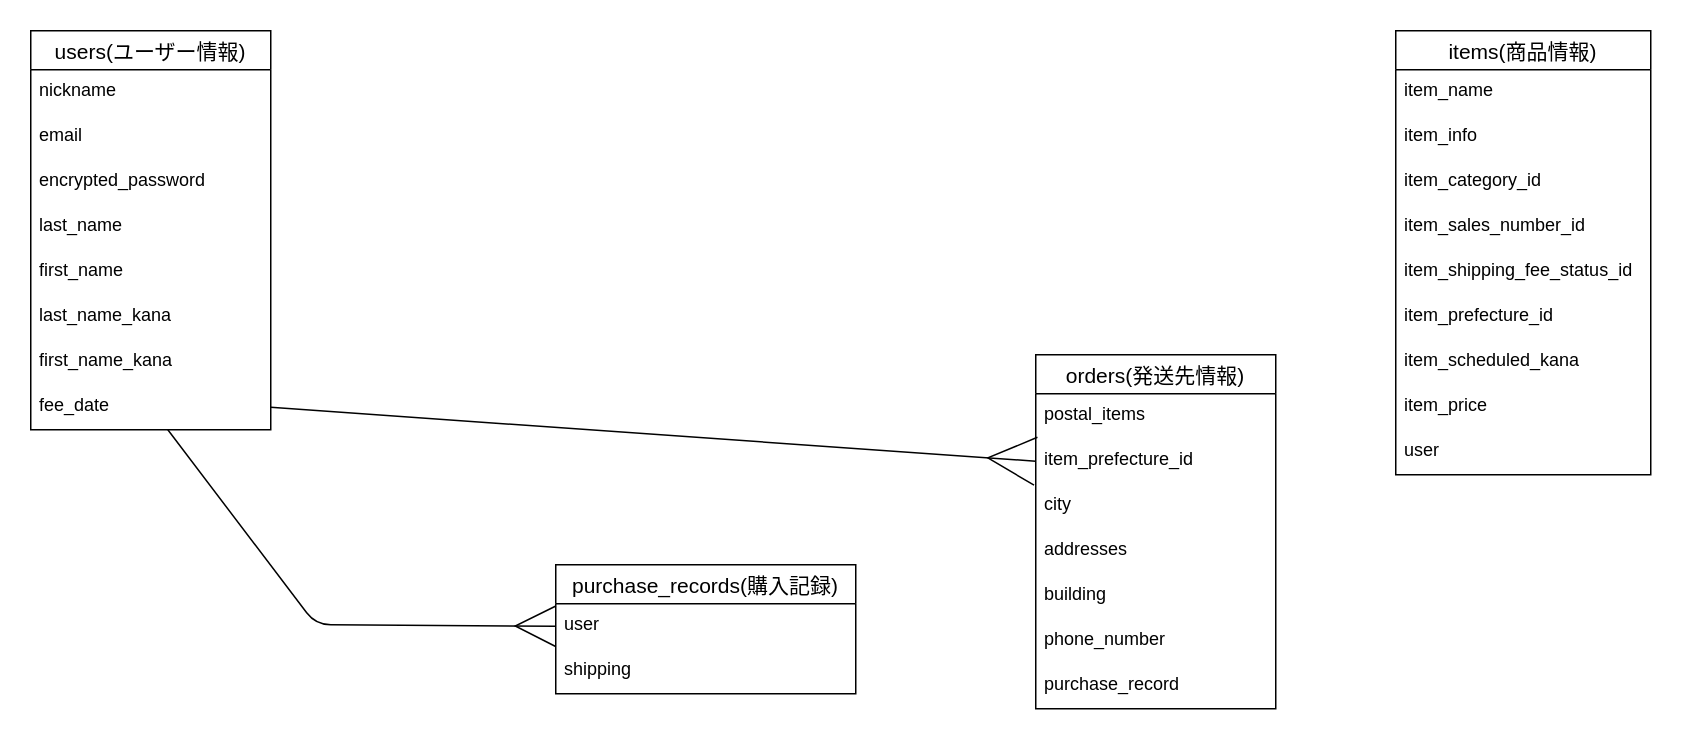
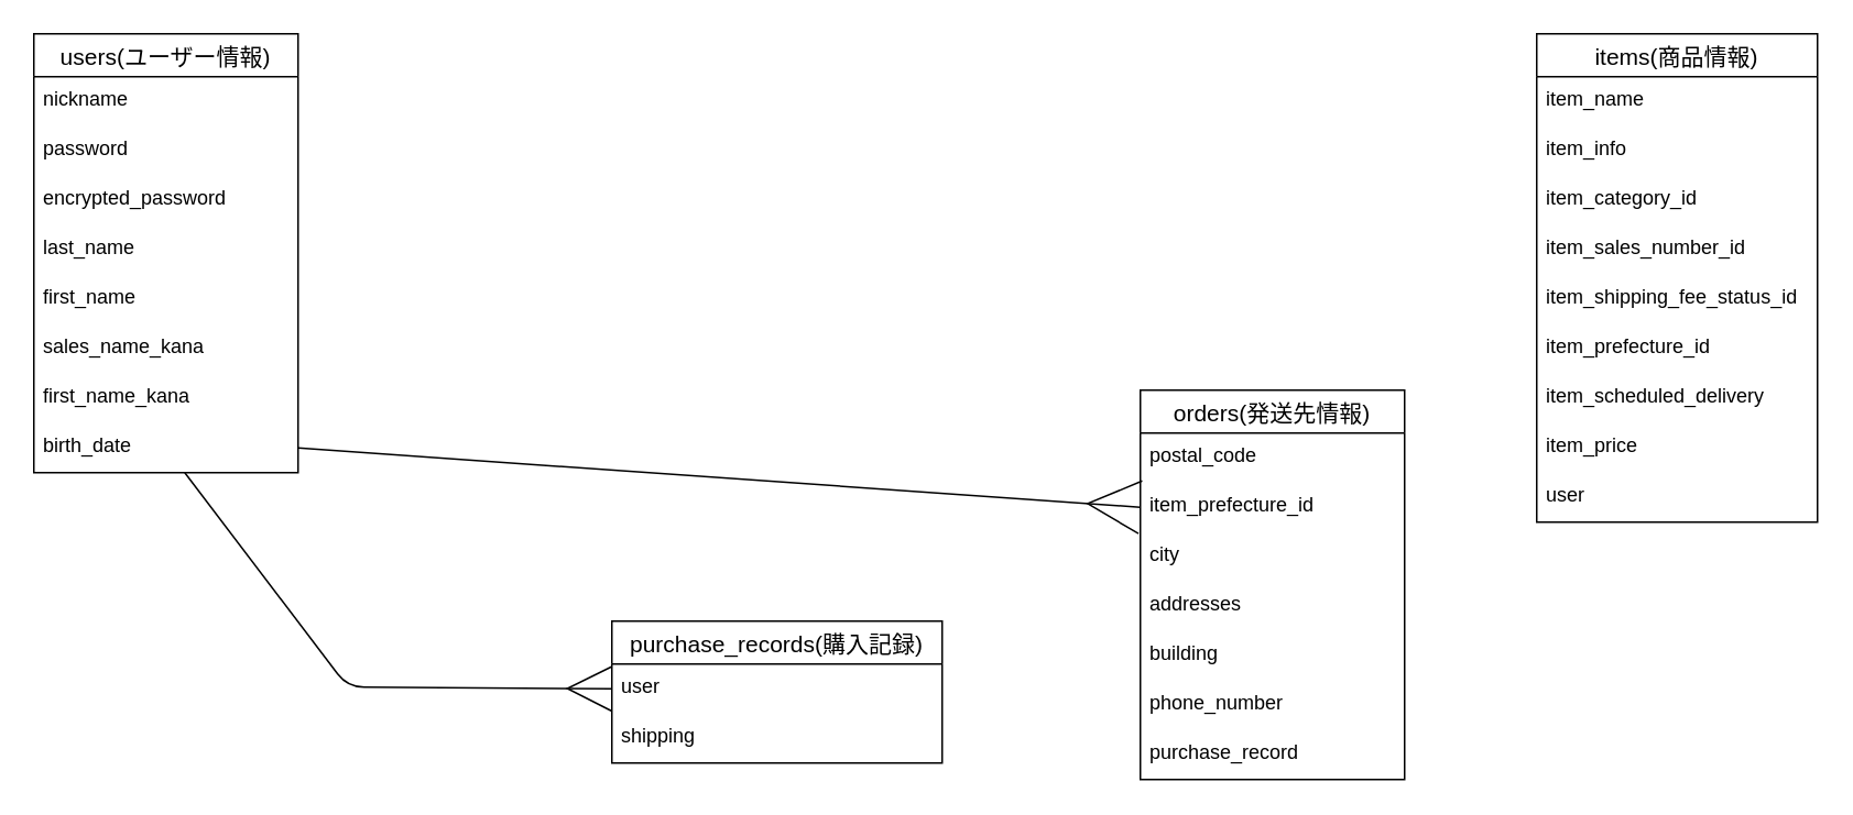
  <mxCell id="0" />
  <mxCell id="1" parent="0" />
  <mxCell id="2" value="users(ユーザー情報)" style="swimlane;fontStyle=0;childLayout=stackLayout;horizontal=1;startSize=26;horizontalStack=0;resizeParent=1;resizeParentMax=0;resizeLast=0;collapsible=1;marginBottom=0;align=center;fontSize=14;strokeWidth=1;" parent="1" vertex="1"><mxGeometry x="20" y="20" width="160" height="266" as="geometry"><mxRectangle x="280" y="286" width="70" height="30" as="alternateBounds" /></mxGeometry></mxCell>
  <mxCell id="3" value="nickname" style="text;strokeColor=none;fillColor=none;spacingLeft=4;spacingRight=4;overflow=hidden;rotatable=0;points=[[0,0.5],[1,0.5]];portConstraint=eastwest;fontSize=12;strokeWidth=1;" parent="2" vertex="1"><mxGeometry y="26" width="160" height="30" as="geometry" /></mxCell>
- <mxCell id="4" value="email" style="text;strokeColor=none;fillColor=none;spacingLeft=4;spacingRight=4;overflow=hidden;rotatable=0;points=[[0,0.5],[1,0.5]];portConstraint=eastwest;fontSize=12;strokeWidth=1;" parent="2" vertex="1"><mxGeometry y="56" width="160" height="30" as="geometry" /></mxCell>
+ <mxCell id="4" value="password" style="text;strokeColor=none;fillColor=none;spacingLeft=4;spacingRight=4;overflow=hidden;rotatable=0;points=[[0,0.5],[1,0.5]];portConstraint=eastwest;fontSize=12;strokeWidth=1;" parent="2" vertex="1"><mxGeometry y="56" width="160" height="30" as="geometry" /></mxCell>
  <mxCell id="5" value="encrypted_password" style="text;strokeColor=none;fillColor=none;spacingLeft=4;spacingRight=4;overflow=hidden;rotatable=0;points=[[0,0.5],[1,0.5]];portConstraint=eastwest;fontSize=12;strokeWidth=1;" parent="2" vertex="1"><mxGeometry y="86" width="160" height="30" as="geometry" /></mxCell>
  <mxCell id="6" value="last_name" style="text;strokeColor=none;fillColor=none;spacingLeft=4;spacingRight=4;overflow=hidden;rotatable=0;points=[[0,0.5],[1,0.5]];portConstraint=eastwest;fontSize=12;strokeWidth=1;" parent="2" vertex="1"><mxGeometry y="116" width="160" height="30" as="geometry" /></mxCell>
  <mxCell id="7" value="first_name" style="text;strokeColor=none;fillColor=none;spacingLeft=4;spacingRight=4;overflow=hidden;rotatable=0;points=[[0,0.5],[1,0.5]];portConstraint=eastwest;fontSize=12;strokeWidth=1;" parent="2" vertex="1"><mxGeometry y="146" width="160" height="30" as="geometry" /></mxCell>
- <mxCell id="8" value="last_name_kana" style="text;strokeColor=none;fillColor=none;spacingLeft=4;spacingRight=4;overflow=hidden;rotatable=0;points=[[0,0.5],[1,0.5]];portConstraint=eastwest;fontSize=12;strokeWidth=1;" parent="2" vertex="1"><mxGeometry y="176" width="160" height="30" as="geometry" /></mxCell>
+ <mxCell id="8" value="sales_name_kana" style="text;strokeColor=none;fillColor=none;spacingLeft=4;spacingRight=4;overflow=hidden;rotatable=0;points=[[0,0.5],[1,0.5]];portConstraint=eastwest;fontSize=12;strokeWidth=1;" parent="2" vertex="1"><mxGeometry y="176" width="160" height="30" as="geometry" /></mxCell>
  <mxCell id="9" value="first_name_kana" style="text;strokeColor=none;fillColor=none;spacingLeft=4;spacingRight=4;overflow=hidden;rotatable=0;points=[[0,0.5],[1,0.5]];portConstraint=eastwest;fontSize=12;strokeWidth=1;" parent="2" vertex="1"><mxGeometry y="206" width="160" height="30" as="geometry" /></mxCell>
- <mxCell id="10" value="fee_date" style="text;strokeColor=none;fillColor=none;spacingLeft=4;spacingRight=4;overflow=hidden;rotatable=0;points=[[0,0.5],[1,0.5]];portConstraint=eastwest;fontSize=12;strokeWidth=1;" parent="2" vertex="1"><mxGeometry y="236" width="160" height="30" as="geometry" /></mxCell>
+ <mxCell id="10" value="birth_date" style="text;strokeColor=none;fillColor=none;spacingLeft=4;spacingRight=4;overflow=hidden;rotatable=0;points=[[0,0.5],[1,0.5]];portConstraint=eastwest;fontSize=12;strokeWidth=1;" parent="2" vertex="1"><mxGeometry y="236" width="160" height="30" as="geometry" /></mxCell>
  <mxCell id="11" value="items(商品情報)" style="swimlane;fontStyle=0;childLayout=stackLayout;horizontal=1;startSize=26;horizontalStack=0;resizeParent=1;resizeParentMax=0;resizeLast=0;collapsible=1;marginBottom=0;align=center;fontSize=14;strokeWidth=1;" parent="1" vertex="1"><mxGeometry x="930" y="20" width="170" height="296" as="geometry" /></mxCell>
  <mxCell id="12" value="item_name" style="text;strokeColor=none;fillColor=none;spacingLeft=4;spacingRight=4;overflow=hidden;rotatable=0;points=[[0,0.5],[1,0.5]];portConstraint=eastwest;fontSize=12;strokeWidth=1;" parent="11" vertex="1"><mxGeometry y="26" width="170" height="30" as="geometry" /></mxCell>
  <mxCell id="13" value="item_info" style="text;strokeColor=none;fillColor=none;spacingLeft=4;spacingRight=4;overflow=hidden;rotatable=0;points=[[0,0.5],[1,0.5]];portConstraint=eastwest;fontSize=12;strokeWidth=1;" parent="11" vertex="1"><mxGeometry y="56" width="170" height="30" as="geometry" /></mxCell>
  <mxCell id="14" value="item_category_id" style="text;strokeColor=none;fillColor=none;spacingLeft=4;spacingRight=4;overflow=hidden;rotatable=0;points=[[0,0.5],[1,0.5]];portConstraint=eastwest;fontSize=12;strokeWidth=1;" parent="11" vertex="1"><mxGeometry y="86" width="170" height="30" as="geometry" /></mxCell>
  <mxCell id="15" value="item_sales_number_id" style="text;strokeColor=none;fillColor=none;spacingLeft=4;spacingRight=4;overflow=hidden;rotatable=0;points=[[0,0.5],[1,0.5]];portConstraint=eastwest;fontSize=12;strokeWidth=1;" parent="11" vertex="1"><mxGeometry y="116" width="170" height="30" as="geometry" /></mxCell>
  <mxCell id="16" value="item_shipping_fee_status_id" style="text;strokeColor=none;fillColor=none;spacingLeft=4;spacingRight=4;overflow=hidden;rotatable=0;points=[[0,0.5],[1,0.5]];portConstraint=eastwest;fontSize=12;strokeWidth=1;" parent="11" vertex="1"><mxGeometry y="146" width="170" height="30" as="geometry" /></mxCell>
  <mxCell id="17" value="item_prefecture_id" style="text;strokeColor=none;fillColor=none;spacingLeft=4;spacingRight=4;overflow=hidden;rotatable=0;points=[[0,0.5],[1,0.5]];portConstraint=eastwest;fontSize=12;strokeWidth=1;" parent="11" vertex="1"><mxGeometry y="176" width="170" height="30" as="geometry" /></mxCell>
- <mxCell id="18" value="item_scheduled_kana" style="text;strokeColor=none;fillColor=none;spacingLeft=4;spacingRight=4;overflow=hidden;rotatable=0;points=[[0,0.5],[1,0.5]];portConstraint=eastwest;fontSize=12;strokeWidth=1;" parent="11" vertex="1"><mxGeometry y="206" width="170" height="30" as="geometry" /></mxCell>
+ <mxCell id="18" value="item_scheduled_delivery" style="text;strokeColor=none;fillColor=none;spacingLeft=4;spacingRight=4;overflow=hidden;rotatable=0;points=[[0,0.5],[1,0.5]];portConstraint=eastwest;fontSize=12;strokeWidth=1;" parent="11" vertex="1"><mxGeometry y="206" width="170" height="30" as="geometry" /></mxCell>
  <mxCell id="19" value="item_price" style="text;strokeColor=none;fillColor=none;spacingLeft=4;spacingRight=4;overflow=hidden;rotatable=0;points=[[0,0.5],[1,0.5]];portConstraint=eastwest;fontSize=12;strokeWidth=1;" parent="11" vertex="1"><mxGeometry y="236" width="170" height="30" as="geometry" /></mxCell>
  <mxCell id="20" value="user" style="text;strokeColor=none;fillColor=none;spacingLeft=4;spacingRight=4;overflow=hidden;rotatable=0;points=[[0,0.5],[1,0.5]];portConstraint=eastwest;fontSize=12;strokeWidth=1;" parent="11" vertex="1"><mxGeometry y="266" width="170" height="30" as="geometry" /></mxCell>
  <mxCell id="21" value="orders(発送先情報)" style="swimlane;fontStyle=0;childLayout=stackLayout;horizontal=1;startSize=26;horizontalStack=0;resizeParent=1;resizeParentMax=0;resizeLast=0;collapsible=1;marginBottom=0;align=center;fontSize=14;strokeWidth=1;" parent="1" vertex="1"><mxGeometry x="690" y="236" width="160" height="236" as="geometry" /></mxCell>
- <mxCell id="22" value="postal_items" style="text;strokeColor=none;fillColor=none;spacingLeft=4;spacingRight=4;overflow=hidden;rotatable=0;points=[[0,0.5],[1,0.5]];portConstraint=eastwest;fontSize=12;strokeWidth=1;" parent="21" vertex="1"><mxGeometry y="26" width="160" height="30" as="geometry" /></mxCell>
+ <mxCell id="22" value="postal_code" style="text;strokeColor=none;fillColor=none;spacingLeft=4;spacingRight=4;overflow=hidden;rotatable=0;points=[[0,0.5],[1,0.5]];portConstraint=eastwest;fontSize=12;strokeWidth=1;" parent="21" vertex="1"><mxGeometry y="26" width="160" height="30" as="geometry" /></mxCell>
  <mxCell id="23" value="item_prefecture_id" style="text;strokeColor=none;fillColor=none;spacingLeft=4;spacingRight=4;overflow=hidden;rotatable=0;points=[[0,0.5],[1,0.5]];portConstraint=eastwest;fontSize=12;strokeWidth=1;" parent="21" vertex="1"><mxGeometry y="56" width="160" height="30" as="geometry" /></mxCell>
  <mxCell id="24" value="city" style="text;strokeColor=none;fillColor=none;spacingLeft=4;spacingRight=4;overflow=hidden;rotatable=0;points=[[0,0.5],[1,0.5]];portConstraint=eastwest;fontSize=12;strokeWidth=1;" parent="21" vertex="1"><mxGeometry y="86" width="160" height="30" as="geometry" /></mxCell>
  <mxCell id="25" value="addresses" style="text;strokeColor=none;fillColor=none;spacingLeft=4;spacingRight=4;overflow=hidden;rotatable=0;points=[[0,0.5],[1,0.5]];portConstraint=eastwest;fontSize=12;strokeWidth=1;" parent="21" vertex="1"><mxGeometry y="116" width="160" height="30" as="geometry" /></mxCell>
  <mxCell id="26" value="building" style="text;strokeColor=none;fillColor=none;spacingLeft=4;spacingRight=4;overflow=hidden;rotatable=0;points=[[0,0.5],[1,0.5]];portConstraint=eastwest;fontSize=12;strokeWidth=1;" parent="21" vertex="1"><mxGeometry y="146" width="160" height="30" as="geometry" /></mxCell>
  <mxCell id="27" value="phone_number" style="text;strokeColor=none;fillColor=none;spacingLeft=4;spacingRight=4;overflow=hidden;rotatable=0;points=[[0,0.5],[1,0.5]];portConstraint=eastwest;fontSize=12;strokeWidth=1;" parent="21" vertex="1"><mxGeometry y="176" width="160" height="30" as="geometry" /></mxCell>
  <mxCell id="28" value="purchase_record" style="text;strokeColor=none;fillColor=none;spacingLeft=4;spacingRight=4;overflow=hidden;rotatable=0;points=[[0,0.5],[1,0.5]];portConstraint=eastwest;fontSize=12;strokeWidth=1;" parent="21" vertex="1"><mxGeometry y="206" width="160" height="30" as="geometry" /></mxCell>
  <mxCell id="29" style="edgeStyle=none;jumpSize=13;html=1;exitX=0;exitY=0.5;exitDx=0;exitDy=0;strokeWidth=1;startArrow=ERmany;startFill=0;endArrow=none;endFill=0;startSize=25;sourcePerimeterSpacing=0;" parent="1" source="31" target="10" edge="1"><mxGeometry relative="1" as="geometry"><Array as="points"><mxPoint x="210" y="416" /></Array></mxGeometry></mxCell>
  <mxCell id="30" value="purchase_records(購入記録)" style="swimlane;fontStyle=0;childLayout=stackLayout;horizontal=1;startSize=26;horizontalStack=0;resizeParent=1;resizeParentMax=0;resizeLast=0;collapsible=1;marginBottom=0;align=center;fontSize=14;strokeWidth=1;" parent="1" vertex="1"><mxGeometry x="370" y="376" width="200" height="86" as="geometry" /></mxCell>
  <mxCell id="31" value="user" style="text;strokeColor=none;fillColor=none;spacingLeft=4;spacingRight=4;overflow=hidden;rotatable=0;points=[[0,0.5],[1,0.5]];portConstraint=eastwest;fontSize=12;strokeWidth=1;" parent="30" vertex="1"><mxGeometry y="26" width="200" height="30" as="geometry" /></mxCell>
  <mxCell id="32" value="shipping" style="text;strokeColor=none;fillColor=none;spacingLeft=4;spacingRight=4;overflow=hidden;rotatable=0;points=[[0,0.5],[1,0.5]];portConstraint=eastwest;fontSize=12;strokeWidth=1;" parent="30" vertex="1"><mxGeometry y="56" width="200" height="30" as="geometry" /></mxCell>
  <mxCell id="33" style="edgeStyle=none;html=1;exitX=1;exitY=0.5;exitDx=0;exitDy=0;entryX=0;entryY=0.5;entryDx=0;entryDy=0;startArrow=none;startFill=0;endArrow=ERmany;endFill=0;endSize=30;" parent="1" source="10" target="23" edge="1"><mxGeometry relative="1" as="geometry" /></mxCell>
